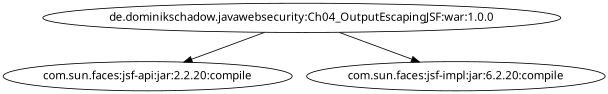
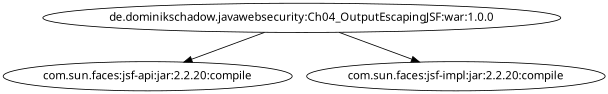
  digraph {
    fontname="Noto Sans"
    node [fontname="Noto Sans"]
    edge [fontname="Noto Sans"]
    "de.dominikschadow.javawebsecurity:Ch04_OutputEscapingJSF:war:1.0.0"
    "com.sun.faces:jsf-api:jar:2.2.20:compile"
-   "com.sun.faces:jsf-impl:jar:2.2.20:compile" [label="com.sun.faces:jsf-impl:jar:6.2.20:compile"]
+   "com.sun.faces:jsf-impl:jar:2.2.20:compile"
    "de.dominikschadow.javawebsecurity:Ch04_OutputEscapingJSF:war:1.0.0" -> "com.sun.faces:jsf-api:jar:2.2.20:compile"
    "de.dominikschadow.javawebsecurity:Ch04_OutputEscapingJSF:war:1.0.0" -> "com.sun.faces:jsf-impl:jar:2.2.20:compile"
  }
